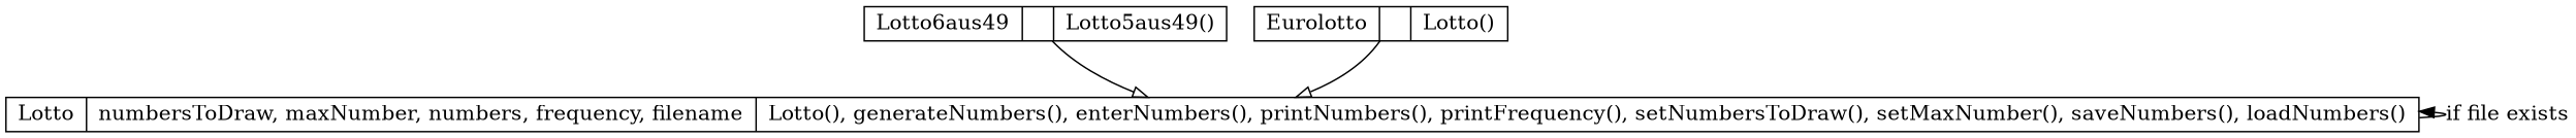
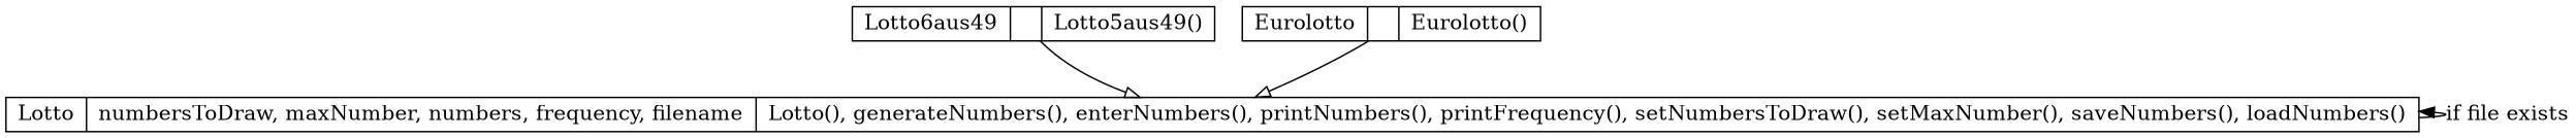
  digraph {
    rankdir=TB
    node [shape=record]
    edge [arrowhead=empty headport=Lotto]
    n1 [height=.1 label="Lotto|{numbersToDraw, maxNumber, numbers, frequency, filename}|{Lotto(), generateNumbers(), enterNumbers(), printNumbers(), printFrequency(), setNumbersToDraw(), setMaxNumber(), saveNumbers(), loadNumbers()}"]
    n2 [height=.1 label="Lotto6aus49|{}|{Lotto5aus49()}"]
-   n3 [height=.1 label="Eurolotto|{}|{Lotto()}"]
+   n3 [height=.1 label="Eurolotto|{}|{Eurolotto()}"]
    n1 -> n1 [arrowhead=none dir=back headport=loadNumbers label="if file exists" tailport=loadNumbers]
    n2 -> n1 [tailport=Lotto6aus49]
    n3 -> n1 [tailport=Eurolotto]
  }
